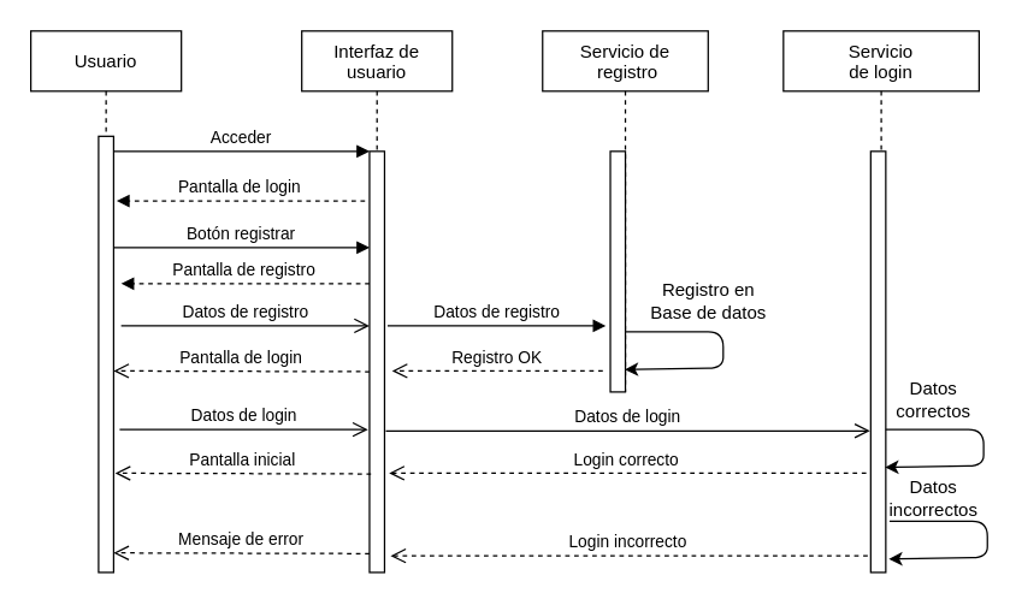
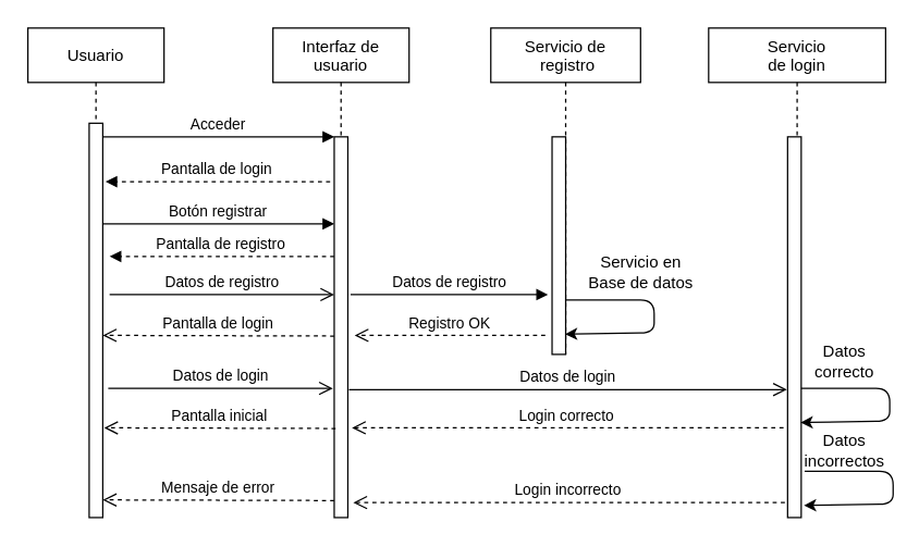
  <mxCell id="0" />
  <mxCell id="1" parent="0" />
  <mxCell id="2" value="Usuario" style="shape=umlLifeline;perimeter=lifelinePerimeter;container=1;collapsible=0;recursiveResize=0;rounded=0;shadow=0;strokeWidth=1;" parent="1" vertex="1"><mxGeometry x="20" y="20" width="100" height="360" as="geometry" /></mxCell>
  <mxCell id="3" value="" style="points=[];perimeter=orthogonalPerimeter;rounded=0;shadow=0;strokeWidth=1;" parent="2" vertex="1"><mxGeometry x="45" y="70" width="10" height="290" as="geometry" /></mxCell>
  <mxCell id="4" value="Interfaz de &#10;usuario" style="shape=umlLifeline;perimeter=lifelinePerimeter;container=1;collapsible=0;recursiveResize=0;rounded=0;shadow=0;strokeWidth=1;" parent="1" vertex="1"><mxGeometry x="200" y="20" width="100" height="360" as="geometry" /></mxCell>
  <mxCell id="5" value="" style="points=[];perimeter=orthogonalPerimeter;rounded=0;shadow=0;strokeWidth=1;" parent="4" vertex="1"><mxGeometry x="45" y="80" width="10" height="280" as="geometry" /></mxCell>
  <mxCell id="6" value="Datos de registro" style="verticalAlign=bottom;endArrow=block;entryX=0;entryY=0;shadow=0;strokeWidth=1;" edge="1" parent="4"><mxGeometry relative="1" as="geometry"><mxPoint x="57" y="196" as="sourcePoint" /><mxPoint x="202" y="196.0" as="targetPoint" /></mxGeometry></mxCell>
  <mxCell id="7" value="Pantalla de login" style="verticalAlign=bottom;endArrow=open;dashed=1;endSize=8;exitX=0;exitY=0.95;shadow=0;strokeWidth=1;" parent="1" edge="1"><mxGeometry relative="1" as="geometry"><mxPoint x="75" y="246" as="targetPoint" /><mxPoint x="245" y="246.5" as="sourcePoint" /></mxGeometry></mxCell>
  <mxCell id="8" value="Acceder" style="verticalAlign=bottom;endArrow=block;entryX=0;entryY=0;shadow=0;strokeWidth=1;" parent="1" source="3" target="5" edge="1"><mxGeometry relative="1" as="geometry"><mxPoint x="175" y="100" as="sourcePoint" /></mxGeometry></mxCell>
  <mxCell id="9" value="Pantalla de login" style="verticalAlign=bottom;endArrow=block;entryX=1;entryY=0;shadow=0;strokeWidth=1;dashed=1;" parent="1" edge="1"><mxGeometry relative="1" as="geometry"><mxPoint x="242" y="133" as="sourcePoint" /><mxPoint x="77" y="133" as="targetPoint" /></mxGeometry></mxCell>
  <mxCell id="10" value="Datos de registro" style="verticalAlign=bottom;endArrow=open;endSize=8;exitX=1;exitY=0.95;shadow=0;strokeWidth=1;" parent="1" target="5" edge="1"><mxGeometry relative="1" as="geometry"><mxPoint x="140" y="197" as="targetPoint" /><mxPoint x="80" y="216" as="sourcePoint" /></mxGeometry></mxCell>
  <mxCell id="11" value="Botón registrar" style="verticalAlign=bottom;endArrow=block;entryX=0;entryY=0;shadow=0;strokeWidth=1;" edge="1" parent="1"><mxGeometry relative="1" as="geometry"><mxPoint x="75" y="164" as="sourcePoint" /><mxPoint x="245" y="164" as="targetPoint" /></mxGeometry></mxCell>
  <mxCell id="12" value="Pantalla de registro" style="verticalAlign=bottom;endArrow=block;entryX=1;entryY=0;shadow=0;strokeWidth=1;dashed=1;" edge="1" parent="1"><mxGeometry relative="1" as="geometry"><mxPoint x="245" y="188" as="sourcePoint" /><mxPoint x="80" y="188" as="targetPoint" /></mxGeometry></mxCell>
  <mxCell id="13" value="Servicio de&#10; registro" style="shape=umlLifeline;perimeter=lifelinePerimeter;container=1;collapsible=0;recursiveResize=0;rounded=0;shadow=0;strokeWidth=1;" vertex="1" parent="1"><mxGeometry x="360" y="20" width="110" height="240" as="geometry" /></mxCell>
  <mxCell id="14" value="" style="points=[];perimeter=orthogonalPerimeter;rounded=0;shadow=0;strokeWidth=1;" vertex="1" parent="13"><mxGeometry x="45" y="80" width="10" height="160" as="geometry" /></mxCell>
  <mxCell id="15" value="" style="endArrow=classic;html=1;rounded=1;entryX=0.95;entryY=0.907;entryDx=0;entryDy=0;entryPerimeter=0;" edge="1" parent="13" target="14"><mxGeometry width="50" height="50" relative="1" as="geometry"><mxPoint x="55" y="200" as="sourcePoint" /><mxPoint x="120" y="218" as="targetPoint" /><Array as="points"><mxPoint x="90" y="200" /><mxPoint x="120" y="200" /><mxPoint x="120" y="224" /></Array></mxGeometry></mxCell>
  <mxCell id="16" value="Servicio &#10;de login" style="shape=umlLifeline;perimeter=lifelinePerimeter;container=1;collapsible=0;recursiveResize=0;rounded=0;shadow=0;strokeWidth=1;" vertex="1" parent="1"><mxGeometry x="520" y="20" width="130" height="360" as="geometry" /></mxCell>
  <mxCell id="17" value="" style="points=[];perimeter=orthogonalPerimeter;rounded=0;shadow=0;strokeWidth=1;" vertex="1" parent="16"><mxGeometry x="58" y="80" width="10" height="280" as="geometry" /></mxCell>
- <mxCell id="18" value="Datos correctos" style="text;html=1;strokeColor=none;fillColor=none;align=center;verticalAlign=middle;whiteSpace=wrap;rounded=0;" vertex="1" parent="16"><mxGeometry x="70" y="230" width="60" height="30" as="geometry" /></mxCell>
+ <mxCell id="18" value="Datos correcto" style="text;html=1;strokeColor=none;fillColor=none;align=center;verticalAlign=middle;whiteSpace=wrap;rounded=0;" vertex="1" parent="16"><mxGeometry x="70" y="230" width="60" height="30" as="geometry" /></mxCell>
  <mxCell id="19" value="" style="endArrow=classic;html=1;rounded=1;entryX=0.95;entryY=0.907;entryDx=0;entryDy=0;entryPerimeter=0;" edge="1" parent="16"><mxGeometry width="50" height="50" relative="1" as="geometry"><mxPoint x="70.5" y="326" as="sourcePoint" /><mxPoint x="70" y="351.12" as="targetPoint" /><Array as="points"><mxPoint x="105.5" y="326" /><mxPoint x="135.5" y="326" /><mxPoint x="135.5" y="350" /></Array></mxGeometry></mxCell>
  <mxCell id="20" value="Datos incorrectos" style="text;html=1;strokeColor=none;fillColor=none;align=center;verticalAlign=middle;whiteSpace=wrap;rounded=0;" vertex="1" parent="16"><mxGeometry x="70" y="296" width="60" height="30" as="geometry" /></mxCell>
- <mxCell id="21" value="Registro en &lt;br&gt;Base de datos" style="text;html=1;align=center;verticalAlign=middle;resizable=0;points=[];autosize=1;strokeColor=none;fillColor=none;" vertex="1" parent="1"><mxGeometry x="420" y="180" width="100" height="40" as="geometry" /></mxCell>
+ <mxCell id="21" value="Servicio en &lt;br&gt;Base de datos" style="text;html=1;align=center;verticalAlign=middle;resizable=0;points=[];autosize=1;strokeColor=none;fillColor=none;" vertex="1" parent="1"><mxGeometry x="420" y="180" width="100" height="40" as="geometry" /></mxCell>
  <mxCell id="22" value="Registro OK" style="verticalAlign=bottom;endArrow=open;dashed=1;endSize=8;shadow=0;strokeWidth=1;" edge="1" parent="1"><mxGeometry relative="1" as="geometry"><mxPoint x="260" y="246" as="targetPoint" /><mxPoint x="400" y="246" as="sourcePoint" /></mxGeometry></mxCell>
  <mxCell id="23" value="Datos de login" style="verticalAlign=bottom;endArrow=open;endSize=8;exitX=1;exitY=0.95;shadow=0;strokeWidth=1;" edge="1" parent="1"><mxGeometry relative="1" as="geometry"><mxPoint x="244" y="285" as="targetPoint" /><mxPoint x="79" y="285" as="sourcePoint" /></mxGeometry></mxCell>
  <mxCell id="24" value="Datos de login" style="verticalAlign=bottom;endArrow=open;endSize=8;exitX=1.283;exitY=0.775;shadow=0;strokeWidth=1;exitDx=0;exitDy=0;exitPerimeter=0;entryX=-0.05;entryY=0.664;entryDx=0;entryDy=0;entryPerimeter=0;" edge="1" parent="1" target="17"><mxGeometry relative="1" as="geometry"><mxPoint x="570" y="285" as="targetPoint" /><mxPoint x="255.83" y="286" as="sourcePoint" /></mxGeometry></mxCell>
  <mxCell id="25" value="" style="endArrow=classic;html=1;rounded=1;entryX=0.95;entryY=0.907;entryDx=0;entryDy=0;entryPerimeter=0;" edge="1" parent="1"><mxGeometry width="50" height="50" relative="1" as="geometry"><mxPoint x="588" y="285" as="sourcePoint" /><mxPoint x="587.5" y="310.12" as="targetPoint" /><Array as="points"><mxPoint x="623" y="285" /><mxPoint x="653" y="285" /><mxPoint x="653" y="309" /></Array></mxGeometry></mxCell>
  <mxCell id="26" value="Login correcto" style="verticalAlign=bottom;endArrow=open;dashed=1;endSize=8;shadow=0;strokeWidth=1;" edge="1" parent="1"><mxGeometry relative="1" as="geometry"><mxPoint x="258" y="314" as="targetPoint" /><mxPoint x="575" y="314" as="sourcePoint" /></mxGeometry></mxCell>
  <mxCell id="27" value="Pantalla inicial" style="verticalAlign=bottom;endArrow=open;dashed=1;endSize=8;exitX=0;exitY=0.95;shadow=0;strokeWidth=1;" edge="1" parent="1"><mxGeometry relative="1" as="geometry"><mxPoint x="76" y="314" as="targetPoint" /><mxPoint x="246" y="314.5" as="sourcePoint" /></mxGeometry></mxCell>
  <mxCell id="28" value="Login incorrecto" style="verticalAlign=bottom;endArrow=open;dashed=1;endSize=8;shadow=0;strokeWidth=1;" edge="1" parent="1"><mxGeometry relative="1" as="geometry"><mxPoint x="259" y="369" as="targetPoint" /><mxPoint x="576" y="369" as="sourcePoint" /></mxGeometry></mxCell>
  <mxCell id="29" value="Mensaje de error" style="verticalAlign=bottom;endArrow=open;dashed=1;endSize=8;exitX=0;exitY=0.95;shadow=0;strokeWidth=1;" edge="1" parent="1"><mxGeometry relative="1" as="geometry"><mxPoint x="75" y="367" as="targetPoint" /><mxPoint x="245" y="367.5" as="sourcePoint" /></mxGeometry></mxCell>
